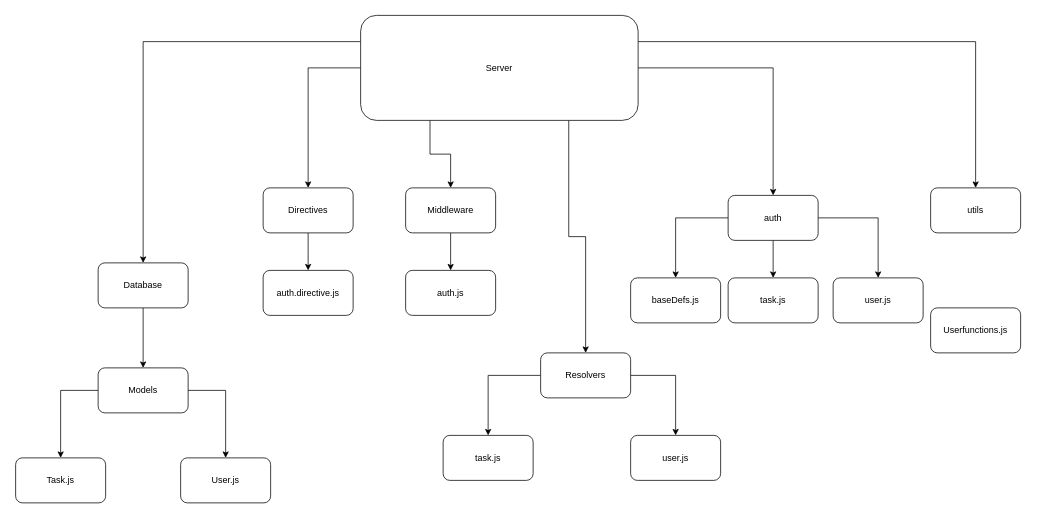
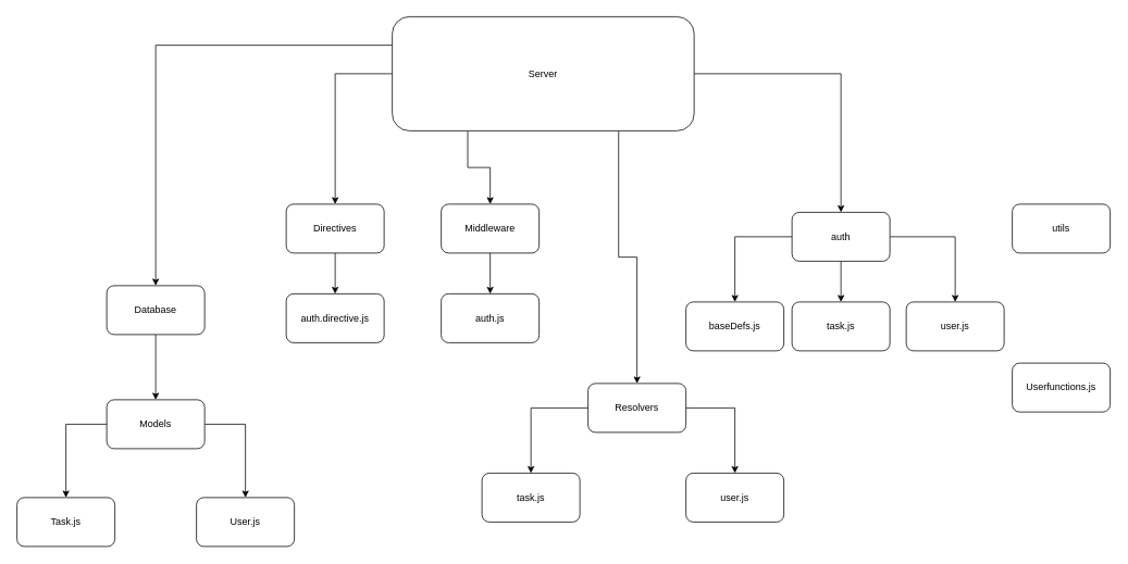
  <mxCell id="0" />
  <mxCell id="1" parent="0" />
  <mxCell id="2" style="edgeStyle=orthogonalEdgeStyle;rounded=0;orthogonalLoop=1;jettySize=auto;html=1;exitX=0;exitY=0.25;exitDx=0;exitDy=0;entryX=0.5;entryY=0;entryDx=0;entryDy=0;" edge="1" parent="1" source="8" target="10"><mxGeometry relative="1" as="geometry" /></mxCell>
  <mxCell id="3" style="edgeStyle=orthogonalEdgeStyle;rounded=0;orthogonalLoop=1;jettySize=auto;html=1;exitX=0;exitY=0.5;exitDx=0;exitDy=0;entryX=0.5;entryY=0;entryDx=0;entryDy=0;" edge="1" parent="1" source="8" target="12"><mxGeometry relative="1" as="geometry" /></mxCell>
  <mxCell id="4" style="edgeStyle=orthogonalEdgeStyle;rounded=0;orthogonalLoop=1;jettySize=auto;html=1;exitX=0.25;exitY=1;exitDx=0;exitDy=0;" edge="1" parent="1" source="8" target="14"><mxGeometry relative="1" as="geometry" /></mxCell>
  <mxCell id="5" style="edgeStyle=orthogonalEdgeStyle;rounded=0;orthogonalLoop=1;jettySize=auto;html=1;exitX=0.75;exitY=1;exitDx=0;exitDy=0;entryX=0.5;entryY=0;entryDx=0;entryDy=0;" edge="1" parent="1" source="8" target="17"><mxGeometry relative="1" as="geometry" /></mxCell>
  <mxCell id="6" style="edgeStyle=orthogonalEdgeStyle;rounded=0;orthogonalLoop=1;jettySize=auto;html=1;exitX=1;exitY=0.5;exitDx=0;exitDy=0;entryX=0.5;entryY=0;entryDx=0;entryDy=0;" edge="1" parent="1" source="8" target="21"><mxGeometry relative="1" as="geometry" /></mxCell>
- <mxCell id="7" style="edgeStyle=orthogonalEdgeStyle;rounded=0;orthogonalLoop=1;jettySize=auto;html=1;exitX=1;exitY=0.25;exitDx=0;exitDy=0;entryX=0.5;entryY=0;entryDx=0;entryDy=0;" edge="1" parent="1" source="8" target="22"><mxGeometry relative="1" as="geometry" /></mxCell>
  <mxCell id="8" value="Server" style="rounded=1;whiteSpace=wrap;html=1;" vertex="1" parent="1"><mxGeometry x="480" y="20" width="370" height="140" as="geometry" /></mxCell>
  <mxCell id="9" style="edgeStyle=orthogonalEdgeStyle;rounded=0;orthogonalLoop=1;jettySize=auto;html=1;exitX=0.5;exitY=1;exitDx=0;exitDy=0;entryX=0.5;entryY=0;entryDx=0;entryDy=0;" edge="1" parent="1" source="10" target="25"><mxGeometry relative="1" as="geometry" /></mxCell>
  <mxCell id="10" value="Database&lt;span style=&quot;color: rgba(0 , 0 , 0 , 0) ; font-family: monospace ; font-size: 0px&quot;&gt;%3CmxGraphModel%3E%3Croot%3E%3CmxCell%20id%3D%220%22%2F%3E%3CmxCell%20id%3D%221%22%20parent%3D%220%22%2F%3E%3CmxCell%20id%3D%222%22%20value%3D%22Daily%22%20style%3D%22rounded%3D1%3BwhiteSpace%3Dwrap%3Bhtml%3D1%3B%22%20vertex%3D%221%22%20parent%3D%221%22%3E%3CmxGeometry%20x%3D%22920%22%20y%3D%22690%22%20width%3D%2270%22%20height%3D%2250%22%20as%3D%22geometry%22%2F%3E%3C%2FmxCell%3E%3C%2Froot%3E%3C%2FmxGraphModel%3E&lt;/span&gt;" style="rounded=1;whiteSpace=wrap;html=1;" vertex="1" parent="1"><mxGeometry x="130" y="350" width="120" height="60" as="geometry" /></mxCell>
  <mxCell id="11" style="edgeStyle=orthogonalEdgeStyle;rounded=0;orthogonalLoop=1;jettySize=auto;html=1;exitX=0.5;exitY=1;exitDx=0;exitDy=0;entryX=0.5;entryY=0;entryDx=0;entryDy=0;" edge="1" parent="1" source="12" target="29"><mxGeometry relative="1" as="geometry" /></mxCell>
  <mxCell id="12" value="Directives" style="rounded=1;whiteSpace=wrap;html=1;" vertex="1" parent="1"><mxGeometry x="350" y="250" width="120" height="60" as="geometry" /></mxCell>
  <mxCell id="13" style="edgeStyle=orthogonalEdgeStyle;rounded=0;orthogonalLoop=1;jettySize=auto;html=1;exitX=0.5;exitY=1;exitDx=0;exitDy=0;entryX=0.5;entryY=0;entryDx=0;entryDy=0;" edge="1" parent="1" source="14" target="30"><mxGeometry relative="1" as="geometry" /></mxCell>
  <mxCell id="14" value="Middleware" style="rounded=1;whiteSpace=wrap;html=1;" vertex="1" parent="1"><mxGeometry x="540" y="250" width="120" height="60" as="geometry" /></mxCell>
  <mxCell id="15" style="edgeStyle=orthogonalEdgeStyle;rounded=0;orthogonalLoop=1;jettySize=auto;html=1;exitX=0;exitY=0.5;exitDx=0;exitDy=0;entryX=0.5;entryY=0;entryDx=0;entryDy=0;" edge="1" parent="1" source="17" target="31"><mxGeometry relative="1" as="geometry" /></mxCell>
  <mxCell id="16" style="edgeStyle=orthogonalEdgeStyle;rounded=0;orthogonalLoop=1;jettySize=auto;html=1;exitX=1;exitY=0.5;exitDx=0;exitDy=0;entryX=0.5;entryY=0;entryDx=0;entryDy=0;" edge="1" parent="1" source="17" target="32"><mxGeometry relative="1" as="geometry" /></mxCell>
  <mxCell id="17" value="Resolvers" style="rounded=1;whiteSpace=wrap;html=1;" vertex="1" parent="1"><mxGeometry x="720" y="470" width="120" height="60" as="geometry" /></mxCell>
  <mxCell id="18" style="edgeStyle=orthogonalEdgeStyle;rounded=0;orthogonalLoop=1;jettySize=auto;html=1;exitX=0;exitY=0.5;exitDx=0;exitDy=0;entryX=0.5;entryY=0;entryDx=0;entryDy=0;" edge="1" parent="1" source="21" target="33"><mxGeometry relative="1" as="geometry" /></mxCell>
  <mxCell id="19" style="edgeStyle=orthogonalEdgeStyle;rounded=0;orthogonalLoop=1;jettySize=auto;html=1;exitX=0.5;exitY=1;exitDx=0;exitDy=0;entryX=0.5;entryY=0;entryDx=0;entryDy=0;" edge="1" parent="1" source="21" target="34"><mxGeometry relative="1" as="geometry" /></mxCell>
  <mxCell id="20" style="edgeStyle=orthogonalEdgeStyle;rounded=0;orthogonalLoop=1;jettySize=auto;html=1;exitX=1;exitY=0.5;exitDx=0;exitDy=0;entryX=0.5;entryY=0;entryDx=0;entryDy=0;" edge="1" parent="1" source="21" target="35"><mxGeometry relative="1" as="geometry" /></mxCell>
  <mxCell id="21" value="auth" style="rounded=1;whiteSpace=wrap;html=1;" vertex="1" parent="1"><mxGeometry x="970" y="260" width="120" height="60" as="geometry" /></mxCell>
  <mxCell id="22" value="utils" style="rounded=1;whiteSpace=wrap;html=1;" vertex="1" parent="1"><mxGeometry x="1240" y="250" width="120" height="60" as="geometry" /></mxCell>
  <mxCell id="23" style="edgeStyle=orthogonalEdgeStyle;rounded=0;orthogonalLoop=1;jettySize=auto;html=1;exitX=0;exitY=0.5;exitDx=0;exitDy=0;" edge="1" parent="1" source="25" target="26"><mxGeometry relative="1" as="geometry" /></mxCell>
  <mxCell id="24" style="edgeStyle=orthogonalEdgeStyle;rounded=0;orthogonalLoop=1;jettySize=auto;html=1;exitX=1;exitY=0.5;exitDx=0;exitDy=0;entryX=0.5;entryY=0;entryDx=0;entryDy=0;" edge="1" parent="1" source="25" target="27"><mxGeometry relative="1" as="geometry" /></mxCell>
  <mxCell id="25" value="Models" style="rounded=1;whiteSpace=wrap;html=1;" vertex="1" parent="1"><mxGeometry x="130" y="490" width="120" height="60" as="geometry" /></mxCell>
  <mxCell id="26" value="Task.js" style="rounded=1;whiteSpace=wrap;html=1;" vertex="1" parent="1"><mxGeometry x="20" y="610" width="120" height="60" as="geometry" /></mxCell>
  <mxCell id="27" value="User.js" style="rounded=1;whiteSpace=wrap;html=1;" vertex="1" parent="1"><mxGeometry x="240" y="610" width="120" height="60" as="geometry" /></mxCell>
- <mxCell id="28" value="Userfunctions.js" style="rounded=1;whiteSpace=wrap;html=1;" vertex="1" parent="1"><mxGeometry x="1240" y="410" width="120" height="60" as="geometry" /></mxCell>
+ <mxCell id="28" value="Userfunctions.js" style="rounded=1;whiteSpace=wrap;html=1;" vertex="1" parent="1"><mxGeometry x="1240" y="445" width="120" height="60" as="geometry" /></mxCell>
  <mxCell id="29" value="auth.directive.js" style="rounded=1;whiteSpace=wrap;html=1;" vertex="1" parent="1"><mxGeometry x="350" y="360" width="120" height="60" as="geometry" /></mxCell>
  <mxCell id="30" value="auth.js" style="rounded=1;whiteSpace=wrap;html=1;" vertex="1" parent="1"><mxGeometry x="540" y="360" width="120" height="60" as="geometry" /></mxCell>
  <mxCell id="31" value="task.js" style="rounded=1;whiteSpace=wrap;html=1;" vertex="1" parent="1"><mxGeometry x="590" y="580" width="120" height="60" as="geometry" /></mxCell>
  <mxCell id="32" value="user.js" style="rounded=1;whiteSpace=wrap;html=1;" vertex="1" parent="1"><mxGeometry x="840" y="580" width="120" height="60" as="geometry" /></mxCell>
  <mxCell id="33" value="baseDefs.js" style="rounded=1;whiteSpace=wrap;html=1;" vertex="1" parent="1"><mxGeometry x="840" y="370" width="120" height="60" as="geometry" /></mxCell>
  <mxCell id="34" value="task.js" style="rounded=1;whiteSpace=wrap;html=1;" vertex="1" parent="1"><mxGeometry x="970" y="370" width="120" height="60" as="geometry" /></mxCell>
  <mxCell id="35" value="user.js" style="rounded=1;whiteSpace=wrap;html=1;" vertex="1" parent="1"><mxGeometry x="1110" y="370" width="120" height="60" as="geometry" /></mxCell>
